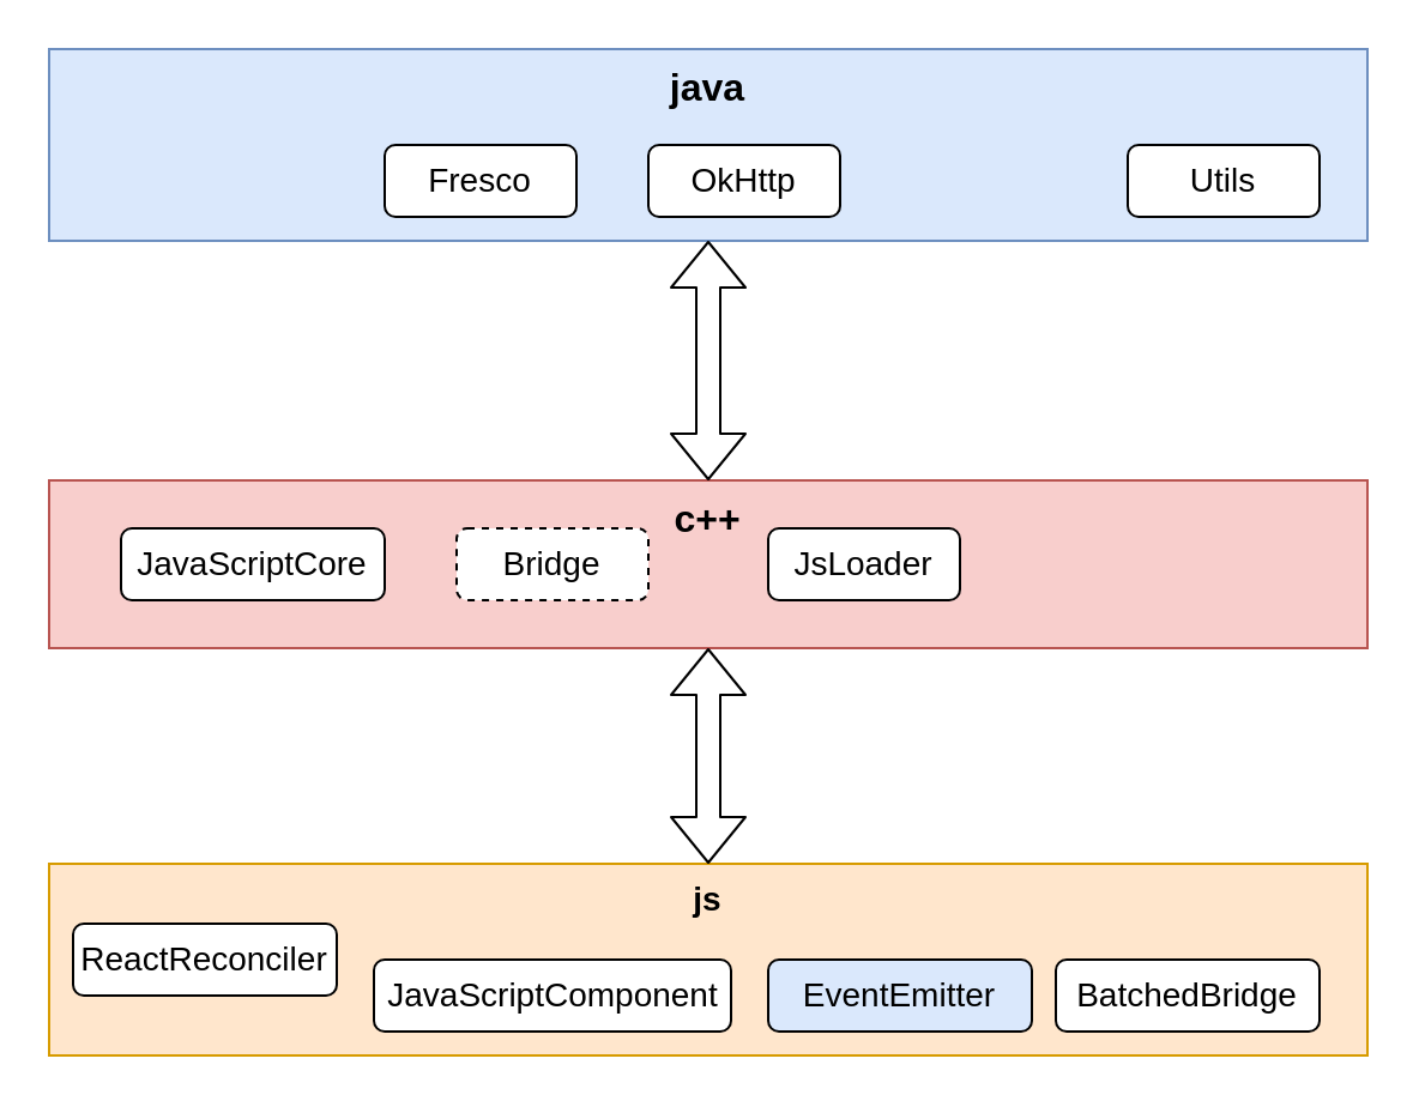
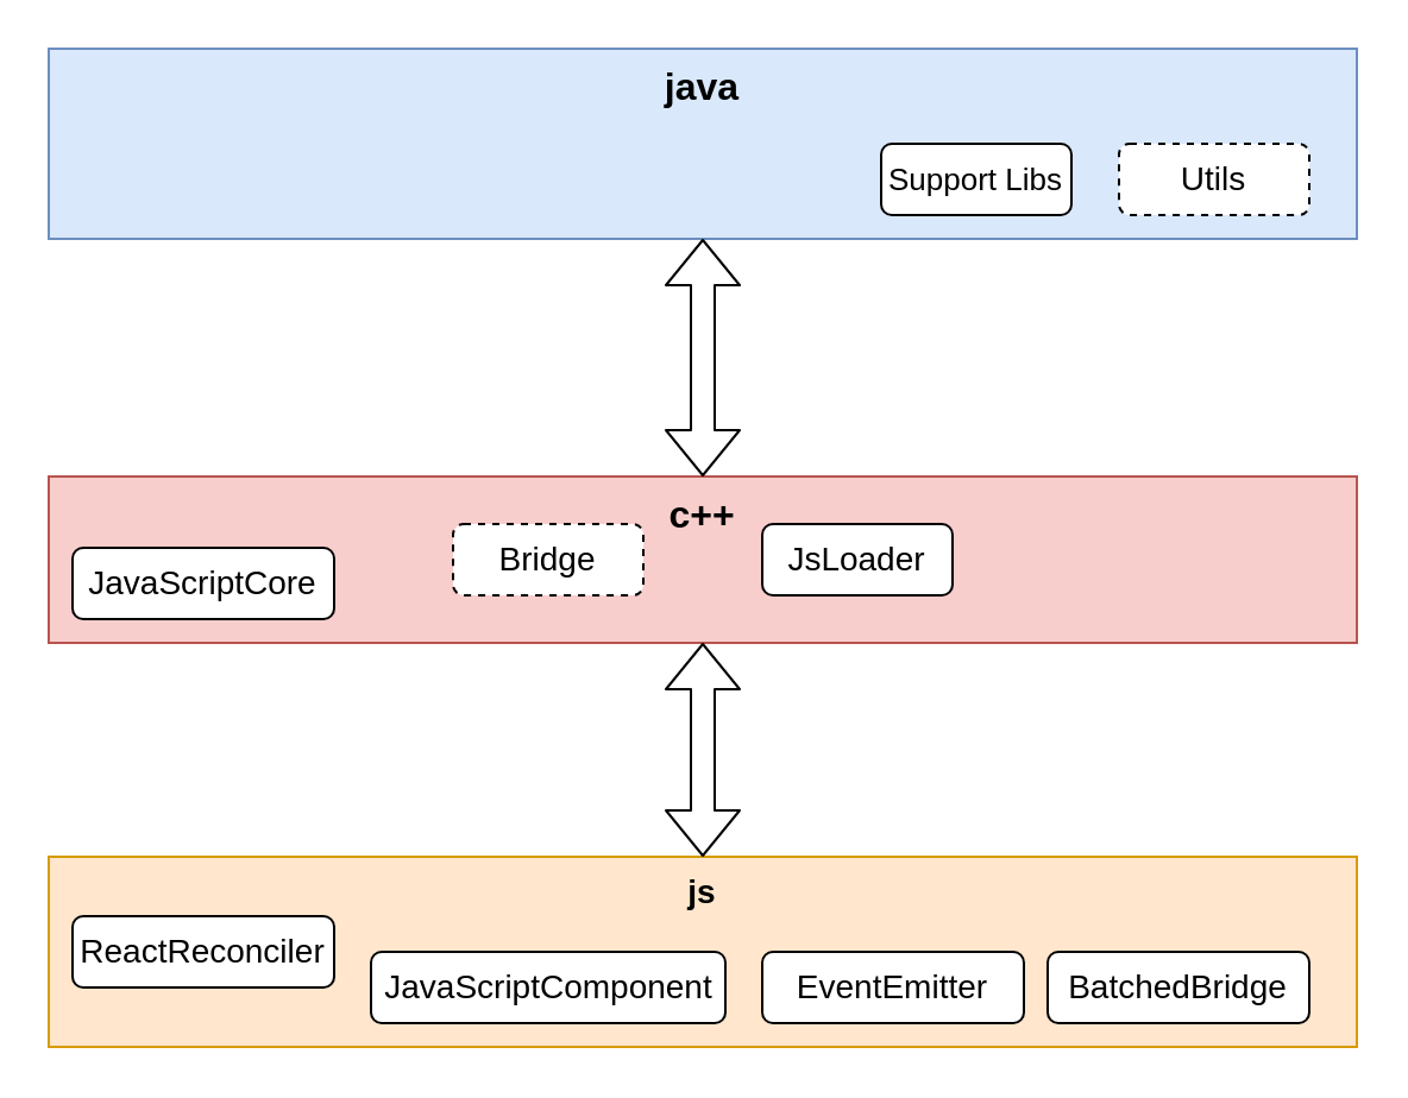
  <mxCell id="0" />
  <mxCell id="1" parent="0" />
  <mxCell id="2" value="&lt;b&gt;&lt;font style=&quot;font-size: 16px&quot;&gt;java&lt;/font&gt;&lt;/b&gt;" style="rounded=0;fillColor=#dae8fc;strokeColor=#6c8ebf;html=1;whiteSpace=wrap;labelBackgroundColor=none;labelBorderColor=none;fontColor=#000000;verticalAlign=top;" vertex="1" parent="1"><mxGeometry x="20" y="20" width="550" height="80" as="geometry" /></mxCell>
  <mxCell id="3" value="&lt;b&gt;&lt;font style=&quot;font-size: 16px&quot;&gt;c++&lt;/font&gt;&lt;/b&gt;" style="rounded=0;whiteSpace=wrap;html=1;fillColor=#f8cecc;strokeColor=#b85450;verticalAlign=top;" vertex="1" parent="1"><mxGeometry x="20" y="200" width="550" height="70" as="geometry" /></mxCell>
  <mxCell id="4" value="&lt;b&gt;&lt;font style=&quot;font-size: 14px&quot;&gt;js&lt;/font&gt;&lt;/b&gt;" style="rounded=0;whiteSpace=wrap;html=1;fillColor=#ffe6cc;strokeColor=#d79b00;verticalAlign=top;" vertex="1" parent="1"><mxGeometry x="20" y="360" width="550" height="80" as="geometry" /></mxCell>
- <mxCell id="5" value="&lt;font style=&quot;font-size: 14px&quot;&gt;Fresco&lt;/font&gt;" style="rounded=1;whiteSpace=wrap;html=1;labelBackgroundColor=none;fontColor=#000000;" vertex="1" parent="1"><mxGeometry x="160" y="60" width="80" height="30" as="geometry" /></mxCell>
- <mxCell id="6" value="&lt;font style=&quot;font-size: 14px&quot;&gt;OkHttp&lt;/font&gt;" style="rounded=1;whiteSpace=wrap;html=1;labelBackgroundColor=none;fontColor=#000000;" vertex="1" parent="1"><mxGeometry x="270" y="60" width="80" height="30" as="geometry" /></mxCell>
- <mxCell id="8" value="&lt;font style=&quot;font-size: 14px&quot;&gt;Utils&lt;/font&gt;" style="rounded=1;whiteSpace=wrap;html=1;labelBackgroundColor=none;fontColor=#000000;" vertex="1" parent="1"><mxGeometry x="470" y="60" width="80" height="30" as="geometry" /></mxCell>
+ <mxCell id="7" value="&lt;font style=&quot;font-size: 13px&quot;&gt;Support Libs&lt;/font&gt;" style="rounded=1;whiteSpace=wrap;html=1;labelBackgroundColor=none;fontColor=#000000;" vertex="1" parent="1"><mxGeometry x="370" y="60" width="80" height="30" as="geometry" /></mxCell>
+ <mxCell id="8" value="&lt;font style=&quot;font-size: 14px&quot;&gt;Utils&lt;/font&gt;" style="rounded=1;whiteSpace=wrap;html=1;labelBackgroundColor=none;fontColor=#000000;dashed=1;" vertex="1" parent="1"><mxGeometry x="470" y="60" width="80" height="30" as="geometry" /></mxCell>
  <mxCell id="9" value="&lt;span style=&quot;font-size: 14px&quot;&gt;JsLoader&lt;/span&gt;" style="rounded=1;whiteSpace=wrap;html=1;labelBackgroundColor=none;" vertex="1" parent="1"><mxGeometry x="320" y="220" width="80" height="30" as="geometry" /></mxCell>
  <mxCell id="10" value="&lt;span style=&quot;font-size: 14px&quot;&gt;Bridge&lt;/span&gt;" style="rounded=1;whiteSpace=wrap;html=1;labelBackgroundColor=none;dashed=1;" vertex="1" parent="1"><mxGeometry x="190" y="220" width="80" height="30" as="geometry" /></mxCell>
- <mxCell id="11" value="&lt;span style=&quot;font-size: 14px&quot;&gt;JavaScriptCore&lt;/span&gt;" style="rounded=1;whiteSpace=wrap;html=1;labelBackgroundColor=none;" vertex="1" parent="1"><mxGeometry x="50" y="220" width="110" height="30" as="geometry" /></mxCell>
+ <mxCell id="11" value="&lt;span style=&quot;font-size: 14px&quot;&gt;JavaScriptCore&lt;/span&gt;" style="rounded=1;whiteSpace=wrap;html=1;labelBackgroundColor=none;" vertex="1" parent="1"><mxGeometry x="30" y="230" width="110" height="30" as="geometry" /></mxCell>
  <mxCell id="12" value="&lt;span style=&quot;font-size: 14px&quot;&gt;BatchedBridge&lt;/span&gt;" style="rounded=1;whiteSpace=wrap;html=1;labelBackgroundColor=none;" vertex="1" parent="1"><mxGeometry x="440" y="400" width="110" height="30" as="geometry" /></mxCell>
- <mxCell id="13" value="&lt;span style=&quot;font-size: 14px&quot;&gt;EventEmitter&lt;/span&gt;" style="rounded=1;whiteSpace=wrap;html=1;labelBackgroundColor=none;fillColor=#dae8fc;" vertex="1" parent="1"><mxGeometry x="320" y="400" width="110" height="30" as="geometry" /></mxCell>
+ <mxCell id="13" value="&lt;span style=&quot;font-size: 14px&quot;&gt;EventEmitter&lt;/span&gt;" style="rounded=1;whiteSpace=wrap;html=1;labelBackgroundColor=none;" vertex="1" parent="1"><mxGeometry x="320" y="400" width="110" height="30" as="geometry" /></mxCell>
  <mxCell id="14" value="&lt;span style=&quot;font-size: 14px&quot;&gt;JavaScriptComponent&lt;/span&gt;" style="rounded=1;whiteSpace=wrap;html=1;labelBackgroundColor=none;" vertex="1" parent="1"><mxGeometry x="155.5" y="400" width="149" height="30" as="geometry" /></mxCell>
  <mxCell id="15" value="&lt;span&gt;&lt;font style=&quot;font-size: 14px&quot;&gt;ReactReconciler&lt;/font&gt;&lt;/span&gt;&lt;br&gt;" style="rounded=1;whiteSpace=wrap;html=1;labelBackgroundColor=none;" vertex="1" parent="1"><mxGeometry x="30" y="385" width="110" height="30" as="geometry" /></mxCell>
  <mxCell id="16" value="" style="shape=flexArrow;endArrow=classic;startArrow=classic;html=1;fontColor=#000000;entryX=0.5;entryY=1;entryDx=0;entryDy=0;" edge="1" parent="1" source="3" target="2"><mxGeometry width="50" height="50" relative="1" as="geometry"><mxPoint x="230" y="160" as="sourcePoint" /><mxPoint x="280" y="110" as="targetPoint" /></mxGeometry></mxCell>
  <mxCell id="17" value="" style="shape=flexArrow;endArrow=classic;startArrow=classic;html=1;fontColor=#000000;entryX=0.5;entryY=1;entryDx=0;entryDy=0;" edge="1" parent="1"><mxGeometry width="50" height="50" relative="1" as="geometry"><mxPoint x="295" y="360" as="sourcePoint" /><mxPoint x="295" y="270" as="targetPoint" /></mxGeometry></mxCell>
